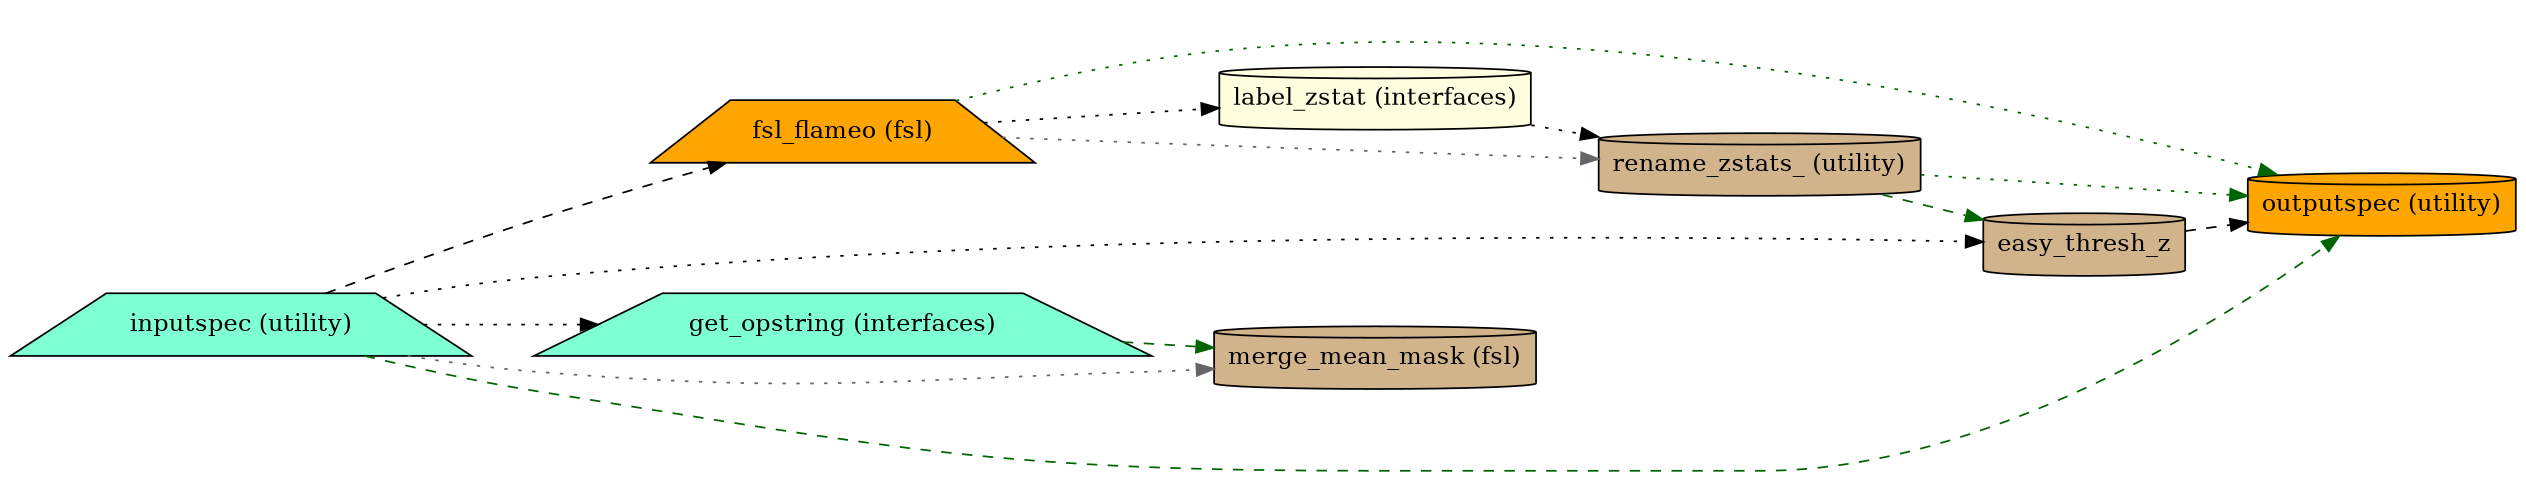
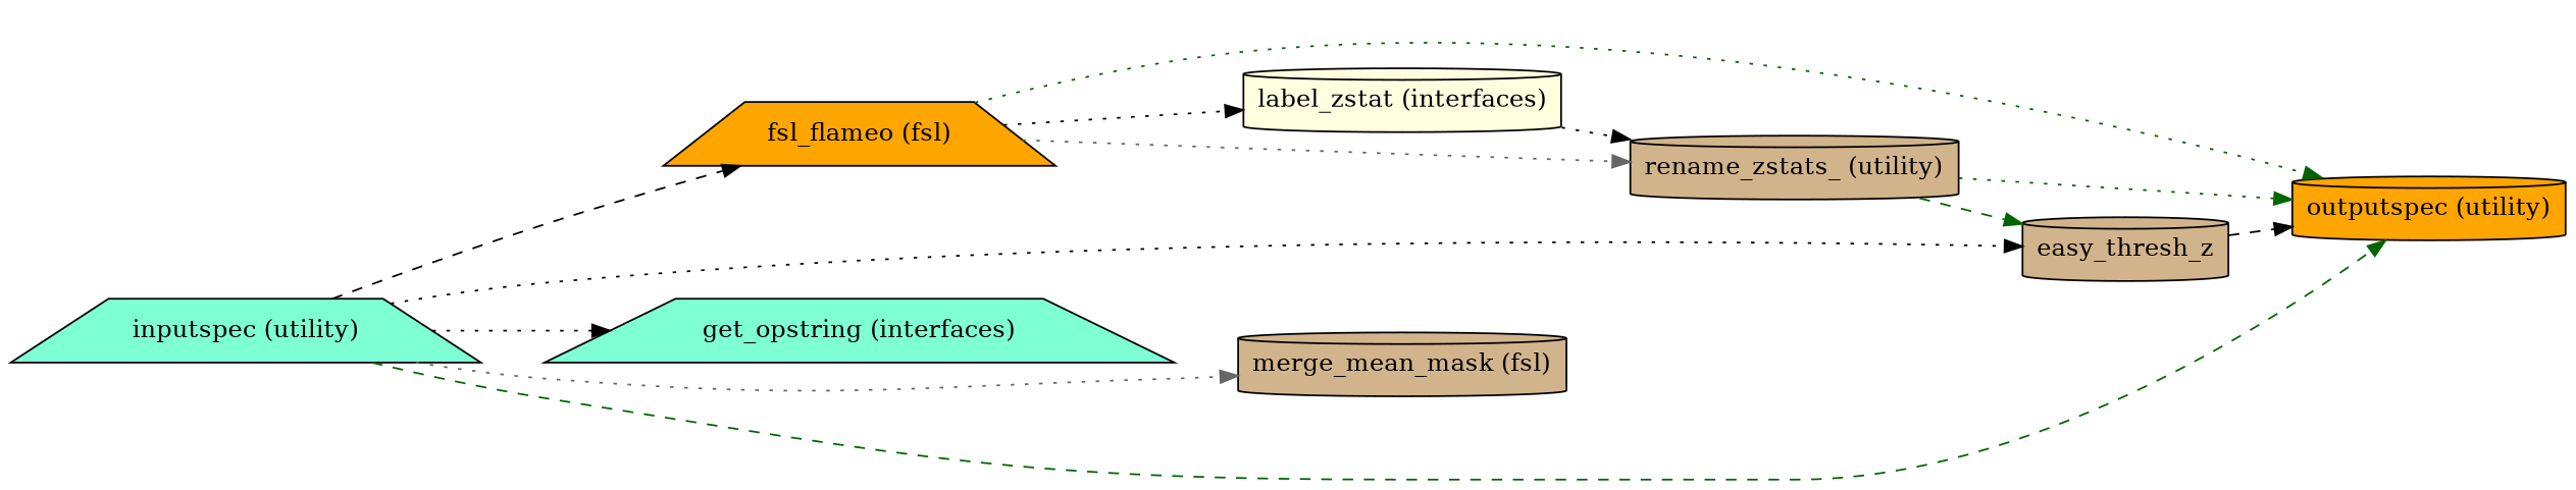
  strict digraph {
    fontname="DejaVu Serif"
    rankdir=LR
    node [fillcolor=tan fontname="DejaVu Serif" shape=cylinder style=filled]
    edge [color=black fontname="DejaVu Serif" style=dotted]
    "inputspec (utility)" [fillcolor=aquamarine shape=trapezium]
    "fsl_flameo (fsl)" [fillcolor=orange shape=trapezium]
    easy_thresh_z
    "get_opstring (interfaces)" [fillcolor=aquamarine shape=trapezium]
    "merge_mean_mask (fsl)"
    "outputspec (utility)" [fillcolor=orange]
    "label_zstat (interfaces)" [fillcolor=lightyellow]
    "rename_zstats_ (utility)"
    "inputspec (utility)" -> "fsl_flameo (fsl)" [style=dashed]
    "inputspec (utility)" -> easy_thresh_z
    "inputspec (utility)" -> "get_opstring (interfaces)"
    "inputspec (utility)" -> "merge_mean_mask (fsl)" [color=gray40]
    "inputspec (utility)" -> "outputspec (utility)" [color=darkgreen style=dashed]
    "fsl_flameo (fsl)" -> "outputspec (utility)" [color=darkgreen]
    "fsl_flameo (fsl)" -> "label_zstat (interfaces)"
    "fsl_flameo (fsl)" -> "rename_zstats_ (utility)" [color=gray40]
    easy_thresh_z -> "outputspec (utility)" [style=dashed]
-   "get_opstring (interfaces)" -> "merge_mean_mask (fsl)" [color=darkgreen style=dashed]
    "label_zstat (interfaces)" -> "rename_zstats_ (utility)"
    "rename_zstats_ (utility)" -> easy_thresh_z [color=darkgreen style=dashed]
    "rename_zstats_ (utility)" -> "outputspec (utility)" [color=darkgreen]
  }
